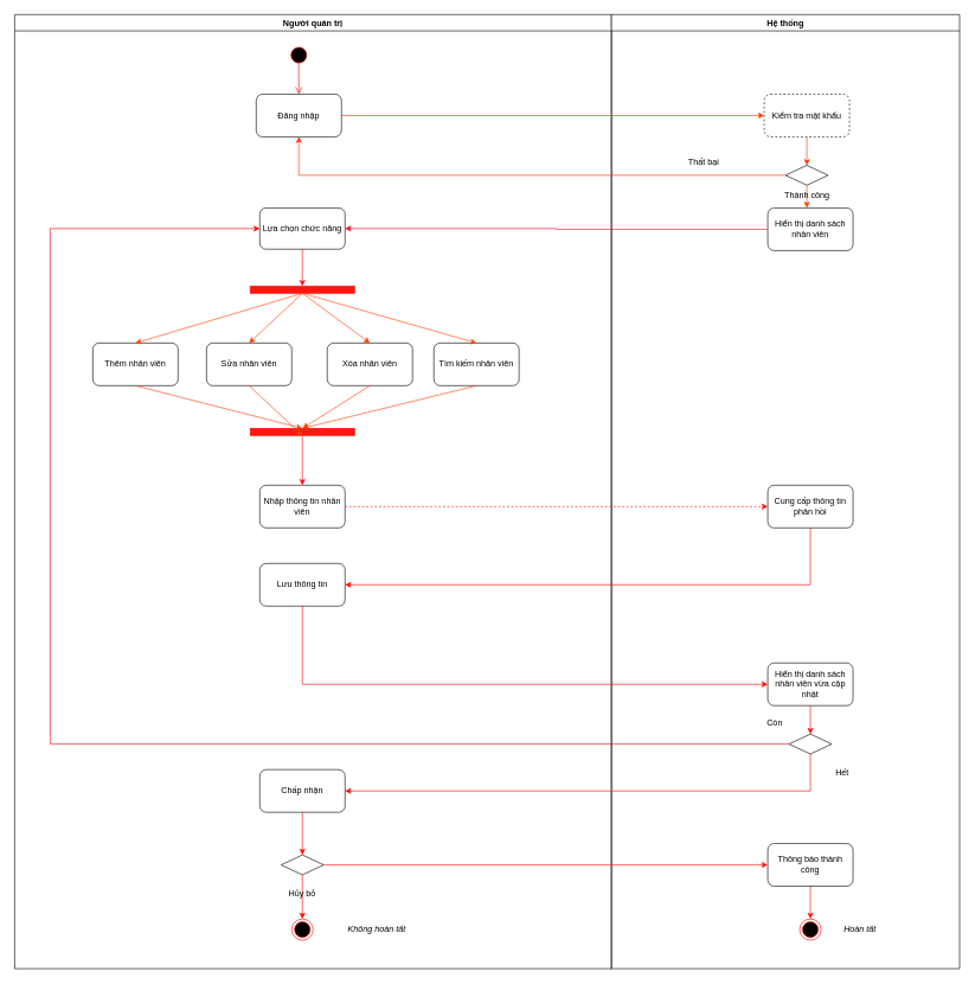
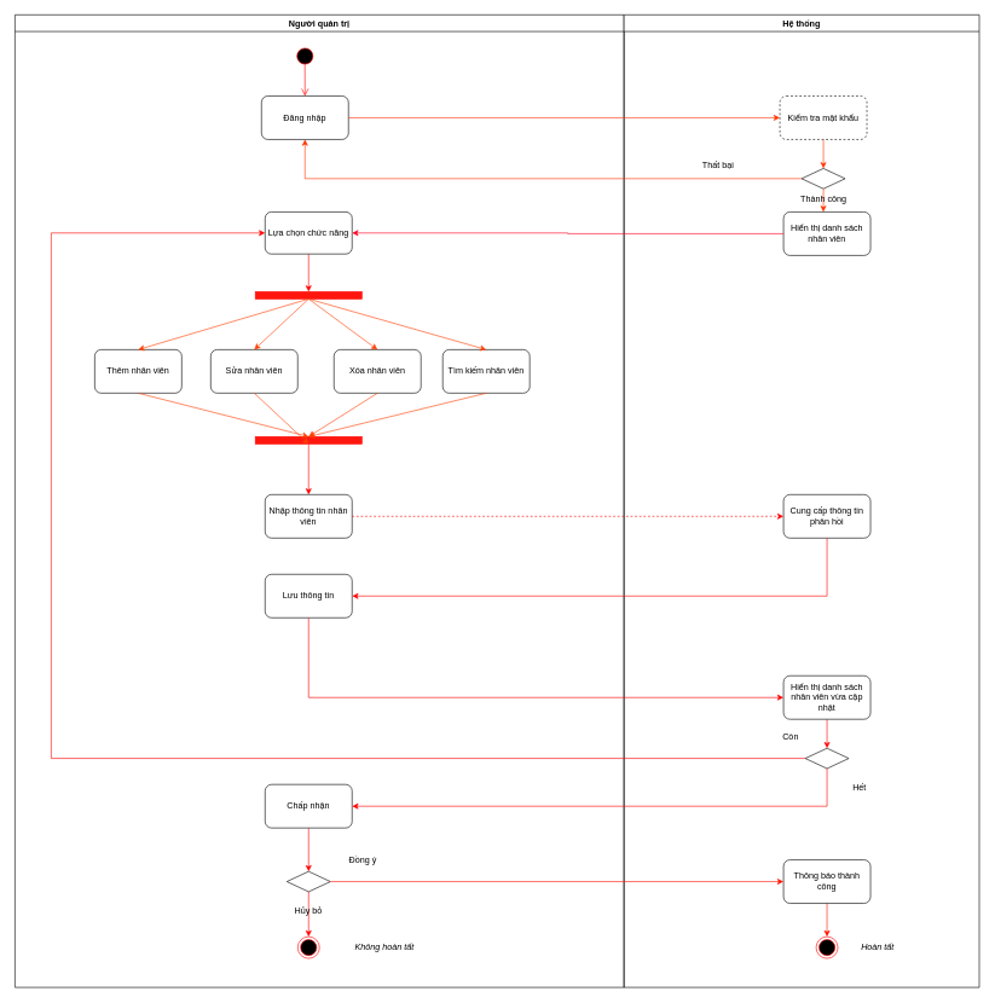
  <mxCell id="0" />
  <mxCell id="1" parent="0" />
  <mxCell id="2" value="Người quản trị" style="swimlane;whiteSpace=wrap" vertex="1" parent="1"><mxGeometry x="20" y="20" width="840" height="1342" as="geometry" /></mxCell>
  <mxCell id="3" value="" style="ellipse;shape=startState;fillColor=#000000;strokeColor=#ff0000;" vertex="1" parent="2"><mxGeometry x="385" y="42" width="30" height="30" as="geometry" /></mxCell>
  <mxCell id="4" value="Đăng nhập" style="rounded=1;whiteSpace=wrap;html=1;" vertex="1" parent="2"><mxGeometry x="339.997" y="112" width="120" height="60" as="geometry" /></mxCell>
  <mxCell id="5" value="" style="edgeStyle=elbowEdgeStyle;elbow=horizontal;verticalAlign=bottom;endArrow=open;endSize=8;strokeColor=#FF0000;endFill=1;rounded=0;exitX=0.562;exitY=0.836;exitDx=0;exitDy=0;exitPerimeter=0;" edge="1" parent="2"><mxGeometry x="100" y="40" as="geometry"><mxPoint x="399.97" y="112" as="targetPoint" /><mxPoint x="399.83" y="67.08" as="sourcePoint" /></mxGeometry></mxCell>
  <mxCell id="6" value="" style="edgeStyle=orthogonalEdgeStyle;rounded=0;orthogonalLoop=1;jettySize=auto;html=1;strokeColor=#FF0000;fillColor=#FF2605;" edge="1" parent="2" source="7" target="8"><mxGeometry relative="1" as="geometry" /></mxCell>
  <mxCell id="7" value="Lựa chọn chức năng" style="rounded=1;whiteSpace=wrap;html=1;" vertex="1" parent="2"><mxGeometry x="345" y="272" width="120" height="58" as="geometry" /></mxCell>
  <mxCell id="8" value="" style="whiteSpace=wrap;html=1;rounded=0;shadow=0;comic=0;labelBackgroundColor=none;strokeWidth=1;fillColor=#FF170F;fontFamily=Verdana;fontSize=12;align=center;rotation=0;strokeColor=#FF0800;" vertex="1" parent="2"><mxGeometry x="331.5" y="382" width="147" height="10" as="geometry" /></mxCell>
  <mxCell id="9" value="Thêm nhân viên" style="rounded=1;whiteSpace=wrap;html=1;" vertex="1" parent="2"><mxGeometry x="110" y="462" width="120" height="60" as="geometry" /></mxCell>
  <mxCell id="10" value="Sửa nhân viên" style="rounded=1;whiteSpace=wrap;html=1;" vertex="1" parent="2"><mxGeometry x="270" y="462" width="120" height="60" as="geometry" /></mxCell>
  <mxCell id="11" value="Xóa nhân viên" style="rounded=1;whiteSpace=wrap;html=1;" vertex="1" parent="2"><mxGeometry x="440" y="462" width="120" height="60" as="geometry" /></mxCell>
  <mxCell id="12" value="Tìm kiếm nhân viên" style="rounded=1;whiteSpace=wrap;html=1;" vertex="1" parent="2"><mxGeometry x="590" y="462" width="120" height="60" as="geometry" /></mxCell>
  <mxCell id="13" value="" style="edgeStyle=orthogonalEdgeStyle;rounded=0;orthogonalLoop=1;jettySize=auto;html=1;strokeColor=#FF0000;fillColor=#FF2605;" edge="1" parent="2" source="14" target="15"><mxGeometry relative="1" as="geometry" /></mxCell>
  <mxCell id="14" value="" style="whiteSpace=wrap;html=1;rounded=0;shadow=0;comic=0;labelBackgroundColor=none;strokeWidth=1;fillColor=#FF170F;fontFamily=Verdana;fontSize=12;align=center;rotation=0;strokeColor=#FF0800;" vertex="1" parent="2"><mxGeometry x="331.5" y="582" width="147" height="10" as="geometry" /></mxCell>
  <mxCell id="15" value="Nhập thông tin nhân viên" style="rounded=1;whiteSpace=wrap;html=1;" vertex="1" parent="2"><mxGeometry x="345" y="662" width="120" height="60" as="geometry" /></mxCell>
  <mxCell id="16" value="Lưu thông tin" style="rounded=1;whiteSpace=wrap;html=1;" vertex="1" parent="2"><mxGeometry x="345" y="772" width="120" height="60" as="geometry" /></mxCell>
  <mxCell id="17" value="" style="edgeStyle=orthogonalEdgeStyle;rounded=0;orthogonalLoop=1;jettySize=auto;html=1;strokeColor=#FF0000;fillColor=#FF0000;" edge="1" parent="2" source="18" target="20"><mxGeometry relative="1" as="geometry" /></mxCell>
  <mxCell id="18" value="Chấp nhận" style="rounded=1;whiteSpace=wrap;html=1;" vertex="1" parent="2"><mxGeometry x="345" y="1062" width="120" height="60" as="geometry" /></mxCell>
  <mxCell id="19" value="" style="edgeStyle=orthogonalEdgeStyle;rounded=0;orthogonalLoop=1;jettySize=auto;html=1;strokeColor=#FF0000;fillColor=#FF0000;" edge="1" parent="2" source="20" target="21"><mxGeometry relative="1" as="geometry" /></mxCell>
  <mxCell id="20" value="" style="rhombus;whiteSpace=wrap;html=1;" vertex="1" parent="2"><mxGeometry x="375" y="1182" width="60" height="28" as="geometry" /></mxCell>
  <mxCell id="21" value="" style="ellipse;html=1;shape=endState;fillColor=#000000;strokeColor=#ff0000;" vertex="1" parent="2"><mxGeometry x="390" y="1272" width="30" height="30" as="geometry" /></mxCell>
  <mxCell id="22" value="" style="endArrow=classic;html=1;rounded=0;exitX=0.5;exitY=1;exitDx=0;exitDy=0;entryX=0.5;entryY=0;entryDx=0;entryDy=0;fillColor=#FF0505;strokeColor=#FF3F05;" edge="1" parent="2" source="8" target="9"><mxGeometry width="50" height="50" relative="1" as="geometry"><mxPoint x="405" y="398" as="sourcePoint" /><mxPoint x="160" y="462" as="targetPoint" /></mxGeometry></mxCell>
  <mxCell id="23" value="" style="endArrow=classic;html=1;rounded=0;exitX=0.5;exitY=1;exitDx=0;exitDy=0;entryX=0.5;entryY=0;entryDx=0;entryDy=0;fillColor=#FF0505;strokeColor=#FF3F05;" edge="1" parent="2" source="8" target="10"><mxGeometry width="50" height="50" relative="1" as="geometry"><mxPoint x="470" y="372" as="sourcePoint" /><mxPoint x="225" y="436" as="targetPoint" /></mxGeometry></mxCell>
  <mxCell id="24" value="" style="endArrow=classic;html=1;rounded=0;exitX=0.5;exitY=1;exitDx=0;exitDy=0;entryX=0.5;entryY=0;entryDx=0;entryDy=0;fillColor=#FF0505;strokeColor=#FF3F05;" edge="1" parent="2" source="8" target="12"><mxGeometry width="50" height="50" relative="1" as="geometry"><mxPoint x="490" y="392" as="sourcePoint" /><mxPoint x="245" y="456" as="targetPoint" /></mxGeometry></mxCell>
  <mxCell id="25" value="" style="endArrow=classic;html=1;rounded=0;exitX=0.5;exitY=1;exitDx=0;exitDy=0;entryX=0.5;entryY=0;entryDx=0;entryDy=0;fillColor=#FF0505;strokeColor=#FF3F05;" edge="1" parent="2" source="9" target="14"><mxGeometry width="50" height="50" relative="1" as="geometry"><mxPoint x="395" y="582" as="sourcePoint" /><mxPoint x="150" y="646" as="targetPoint" /></mxGeometry></mxCell>
  <mxCell id="26" value="" style="endArrow=classic;html=1;rounded=0;exitX=0.5;exitY=1;exitDx=0;exitDy=0;entryX=0.5;entryY=0;entryDx=0;entryDy=0;fillColor=#FF0505;strokeColor=#FF3F05;" edge="1" parent="2" source="11" target="14"><mxGeometry width="50" height="50" relative="1" as="geometry"><mxPoint x="190" y="542" as="sourcePoint" /><mxPoint x="425" y="602" as="targetPoint" /></mxGeometry></mxCell>
  <mxCell id="27" value="" style="endArrow=classic;html=1;rounded=0;exitX=0.5;exitY=1;exitDx=0;exitDy=0;fillColor=#FF0505;strokeColor=#FF3F05;entryX=0.5;entryY=0;entryDx=0;entryDy=0;" edge="1" parent="2" source="12" target="14"><mxGeometry width="50" height="50" relative="1" as="geometry"><mxPoint x="200" y="552" as="sourcePoint" /><mxPoint x="405" y="585" as="targetPoint" /></mxGeometry></mxCell>
  <mxCell id="28" value="" style="endArrow=classic;html=1;rounded=0;fillColor=#FF0505;strokeColor=#FF3F05;exitX=0.5;exitY=1;exitDx=0;exitDy=0;entryX=0.5;entryY=0;entryDx=0;entryDy=0;" edge="1" parent="2" source="8" target="11"><mxGeometry width="50" height="50" relative="1" as="geometry"><mxPoint x="540" y="392" as="sourcePoint" /><mxPoint x="375" y="446" as="targetPoint" /></mxGeometry></mxCell>
  <mxCell id="29" value="" style="endArrow=classic;html=1;rounded=0;exitX=0.5;exitY=1;exitDx=0;exitDy=0;fillColor=#FF0505;strokeColor=#FF3F05;entryX=0.5;entryY=1;entryDx=0;entryDy=0;" edge="1" parent="2" source="10" target="14"><mxGeometry width="50" height="50" relative="1" as="geometry"><mxPoint x="320" y="532" as="sourcePoint" /><mxPoint x="540" y="582" as="targetPoint" /></mxGeometry></mxCell>
+ <mxCell id="30" value="Đồng ý" style="text;html=1;align=center;verticalAlign=middle;whiteSpace=wrap;rounded=0;" vertex="1" parent="2"><mxGeometry x="450" y="1152" width="60" height="30" as="geometry" /></mxCell>
  <mxCell id="31" value="Hủy bỏ" style="text;html=1;align=center;verticalAlign=middle;whiteSpace=wrap;rounded=0;" vertex="1" parent="2"><mxGeometry x="375" y="1222" width="60" height="30" as="geometry" /></mxCell>
  <mxCell id="32" value="Không hoàn tất" style="text;html=1;align=center;verticalAlign=middle;whiteSpace=wrap;rounded=0;fontStyle=2" vertex="1" parent="2"><mxGeometry x="460" y="1272" width="100" height="30" as="geometry" /></mxCell>
  <mxCell id="33" value="Hệ thống" style="swimlane;whiteSpace=wrap" vertex="1" parent="1"><mxGeometry x="860" y="20" width="490" height="1342" as="geometry" /></mxCell>
  <mxCell id="34" value="Kiểm tra mật khẩu" style="rounded=1;whiteSpace=wrap;html=1;dashed=1;" vertex="1" parent="33"><mxGeometry x="215" y="112" width="120" height="60" as="geometry" /></mxCell>
  <mxCell id="35" value="" style="rhombus;whiteSpace=wrap;html=1;" vertex="1" parent="33"><mxGeometry x="245" y="212" width="60" height="28" as="geometry" /></mxCell>
  <mxCell id="36" style="edgeStyle=orthogonalEdgeStyle;rounded=0;orthogonalLoop=1;jettySize=auto;html=1;exitX=0.5;exitY=1;exitDx=0;exitDy=0;entryX=0.5;entryY=0;entryDx=0;entryDy=0;fillColor=#FF1C03;strokeColor=#FF3300;" edge="1" parent="33" source="34" target="35"><mxGeometry relative="1" as="geometry"><mxPoint x="-270" y="232" as="sourcePoint" /><mxPoint x="290" y="232" as="targetPoint" /></mxGeometry></mxCell>
  <mxCell id="37" value="Hiển thị danh sách nhân viên" style="rounded=1;whiteSpace=wrap;html=1;" vertex="1" parent="33"><mxGeometry x="220" y="272" width="120" height="60" as="geometry" /></mxCell>
  <mxCell id="38" style="edgeStyle=orthogonalEdgeStyle;rounded=0;orthogonalLoop=1;jettySize=auto;html=1;entryX=0.458;entryY=0;entryDx=0;entryDy=0;fillColor=#FF1C03;strokeColor=#FF3300;exitX=0.5;exitY=1;exitDx=0;exitDy=0;entryPerimeter=0;" edge="1" parent="33" source="35" target="37"><mxGeometry relative="1" as="geometry"><mxPoint x="310" y="192" as="sourcePoint" /><mxPoint x="285" y="222" as="targetPoint" /></mxGeometry></mxCell>
  <mxCell id="39" value="Cung cấp thông tin phản hồi" style="rounded=1;whiteSpace=wrap;html=1;" vertex="1" parent="33"><mxGeometry x="220" y="662" width="120" height="60" as="geometry" /></mxCell>
  <mxCell id="40" value="" style="edgeStyle=orthogonalEdgeStyle;rounded=0;orthogonalLoop=1;jettySize=auto;html=1;strokeColor=#FF0000;fillColor=#FF0000;" edge="1" parent="33" source="41" target="42"><mxGeometry relative="1" as="geometry" /></mxCell>
  <mxCell id="41" value="Hiển thị danh sách nhân viên vừa cập nhật" style="rounded=1;whiteSpace=wrap;html=1;" vertex="1" parent="33"><mxGeometry x="220" y="912" width="120" height="60" as="geometry" /></mxCell>
  <mxCell id="42" value="" style="rhombus;whiteSpace=wrap;html=1;" vertex="1" parent="33"><mxGeometry x="250" y="1012" width="60" height="28" as="geometry" /></mxCell>
  <mxCell id="43" value="" style="ellipse;html=1;shape=endState;fillColor=#000000;strokeColor=#ff0000;" vertex="1" parent="33"><mxGeometry x="265" y="1272" width="30" height="30" as="geometry" /></mxCell>
  <mxCell id="44" value="" style="edgeStyle=orthogonalEdgeStyle;rounded=0;orthogonalLoop=1;jettySize=auto;html=1;strokeColor=#FF1303;fillColor=#FF2008;" edge="1" parent="33" source="45" target="43"><mxGeometry relative="1" as="geometry" /></mxCell>
  <mxCell id="45" value="Thông báo thành công" style="rounded=1;whiteSpace=wrap;html=1;" vertex="1" parent="33"><mxGeometry x="220" y="1166" width="120" height="60" as="geometry" /></mxCell>
  <mxCell id="46" value="Còn" style="text;html=1;align=center;verticalAlign=middle;whiteSpace=wrap;rounded=0;" vertex="1" parent="33"><mxGeometry x="200" y="982" width="60" height="30" as="geometry" /></mxCell>
  <mxCell id="47" value="Hết" style="text;html=1;align=center;verticalAlign=middle;whiteSpace=wrap;rounded=0;" vertex="1" parent="33"><mxGeometry x="295" y="1052" width="60" height="30" as="geometry" /></mxCell>
  <mxCell id="48" value="Hoàn tất" style="text;html=1;align=center;verticalAlign=middle;whiteSpace=wrap;rounded=0;fontStyle=2" vertex="1" parent="33"><mxGeometry x="320" y="1272" width="60" height="30" as="geometry" /></mxCell>
  <mxCell id="49" value="Thất bại" style="text;html=1;align=center;verticalAlign=middle;whiteSpace=wrap;rounded=0;" vertex="1" parent="33"><mxGeometry x="100" y="192" width="60" height="30" as="geometry" /></mxCell>
  <mxCell id="50" value="Thành công" style="text;html=1;align=center;verticalAlign=middle;whiteSpace=wrap;rounded=0;" vertex="1" parent="33"><mxGeometry x="232.5" y="240" width="85" height="30" as="geometry" /></mxCell>
  <mxCell id="51" style="edgeStyle=orthogonalEdgeStyle;rounded=0;orthogonalLoop=1;jettySize=auto;html=1;exitX=1;exitY=0.5;exitDx=0;exitDy=0;entryX=0;entryY=0.5;entryDx=0;entryDy=0;fillColor=#FF1C03;strokeColor=#FF3300;" edge="1" parent="1" source="4" target="34"><mxGeometry relative="1" as="geometry" /></mxCell>
  <mxCell id="52" style="edgeStyle=orthogonalEdgeStyle;rounded=0;orthogonalLoop=1;jettySize=auto;html=1;exitX=0;exitY=0.5;exitDx=0;exitDy=0;fillColor=#FF1C03;strokeColor=#FF3300;" edge="1" parent="1" source="35" target="4"><mxGeometry relative="1" as="geometry"><mxPoint x="345" y="172" as="sourcePoint" /><mxPoint x="270" y="202" as="targetPoint" /></mxGeometry></mxCell>
  <mxCell id="53" style="edgeStyle=orthogonalEdgeStyle;rounded=0;orthogonalLoop=1;jettySize=auto;html=1;strokeColor=#FF0022;fillColor=#FF2200;" edge="1" parent="1" source="37" target="7"><mxGeometry relative="1" as="geometry" /></mxCell>
  <mxCell id="54" style="edgeStyle=orthogonalEdgeStyle;rounded=0;orthogonalLoop=1;jettySize=auto;html=1;entryX=0;entryY=0.5;entryDx=0;entryDy=0;strokeColor=#FF0000;fillColor=#FF0000;dashed=1;" edge="1" parent="1" source="15" target="39"><mxGeometry relative="1" as="geometry" /></mxCell>
  <mxCell id="55" style="edgeStyle=orthogonalEdgeStyle;rounded=0;orthogonalLoop=1;jettySize=auto;html=1;entryX=1;entryY=0.5;entryDx=0;entryDy=0;strokeColor=#FF0000;fillColor=#FF0000;" edge="1" parent="1" source="39" target="16"><mxGeometry relative="1" as="geometry"><Array as="points"><mxPoint x="1140" y="822" /></Array></mxGeometry></mxCell>
  <mxCell id="56" style="edgeStyle=orthogonalEdgeStyle;rounded=0;orthogonalLoop=1;jettySize=auto;html=1;entryX=0;entryY=0.5;entryDx=0;entryDy=0;strokeColor=#FF0000;fillColor=#FF0000;exitX=0.5;exitY=1;exitDx=0;exitDy=0;" edge="1" parent="1" source="16" target="41"><mxGeometry relative="1" as="geometry"><Array as="points"><mxPoint x="425" y="962" /></Array></mxGeometry></mxCell>
  <mxCell id="57" style="edgeStyle=orthogonalEdgeStyle;rounded=0;orthogonalLoop=1;jettySize=auto;html=1;entryX=1;entryY=0.5;entryDx=0;entryDy=0;strokeColor=#FF0000;fillColor=#FF0000;" edge="1" parent="1" source="42" target="18"><mxGeometry relative="1" as="geometry"><Array as="points"><mxPoint x="1140" y="1112" /></Array></mxGeometry></mxCell>
  <mxCell id="58" style="edgeStyle=orthogonalEdgeStyle;rounded=0;orthogonalLoop=1;jettySize=auto;html=1;entryX=0;entryY=0.5;entryDx=0;entryDy=0;strokeColor=#FF0000;fillColor=#FF0000;" edge="1" parent="1" source="42" target="7"><mxGeometry relative="1" as="geometry"><Array as="points"><mxPoint x="70" y="1046" /><mxPoint x="70" y="321" /></Array></mxGeometry></mxCell>
  <mxCell id="59" style="edgeStyle=orthogonalEdgeStyle;rounded=0;orthogonalLoop=1;jettySize=auto;html=1;entryX=0;entryY=0.5;entryDx=0;entryDy=0;strokeColor=#FF1303;fillColor=#FF2008;" edge="1" parent="1" source="20" target="45"><mxGeometry relative="1" as="geometry" /></mxCell>
